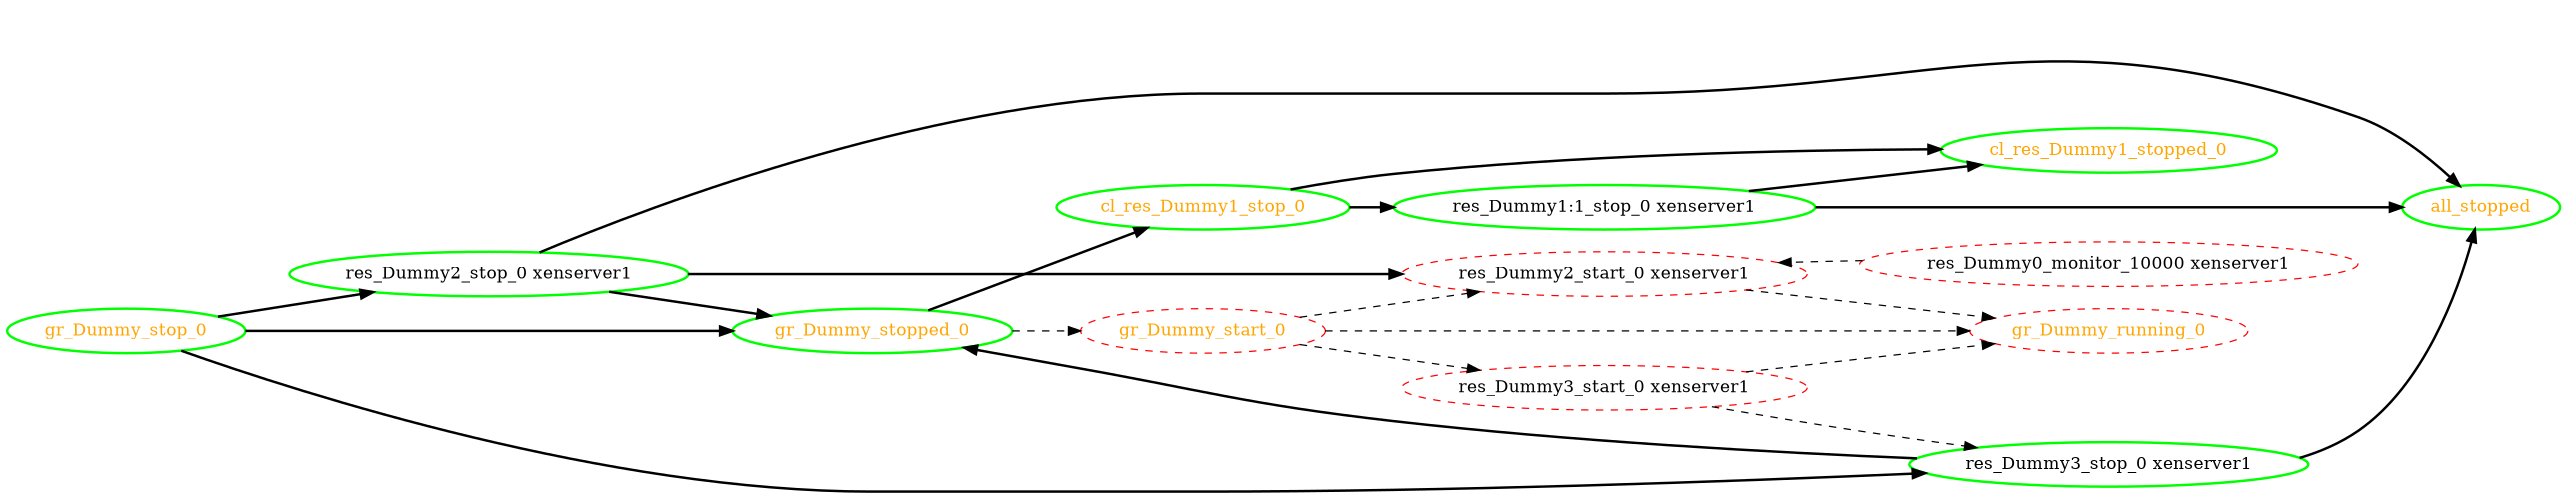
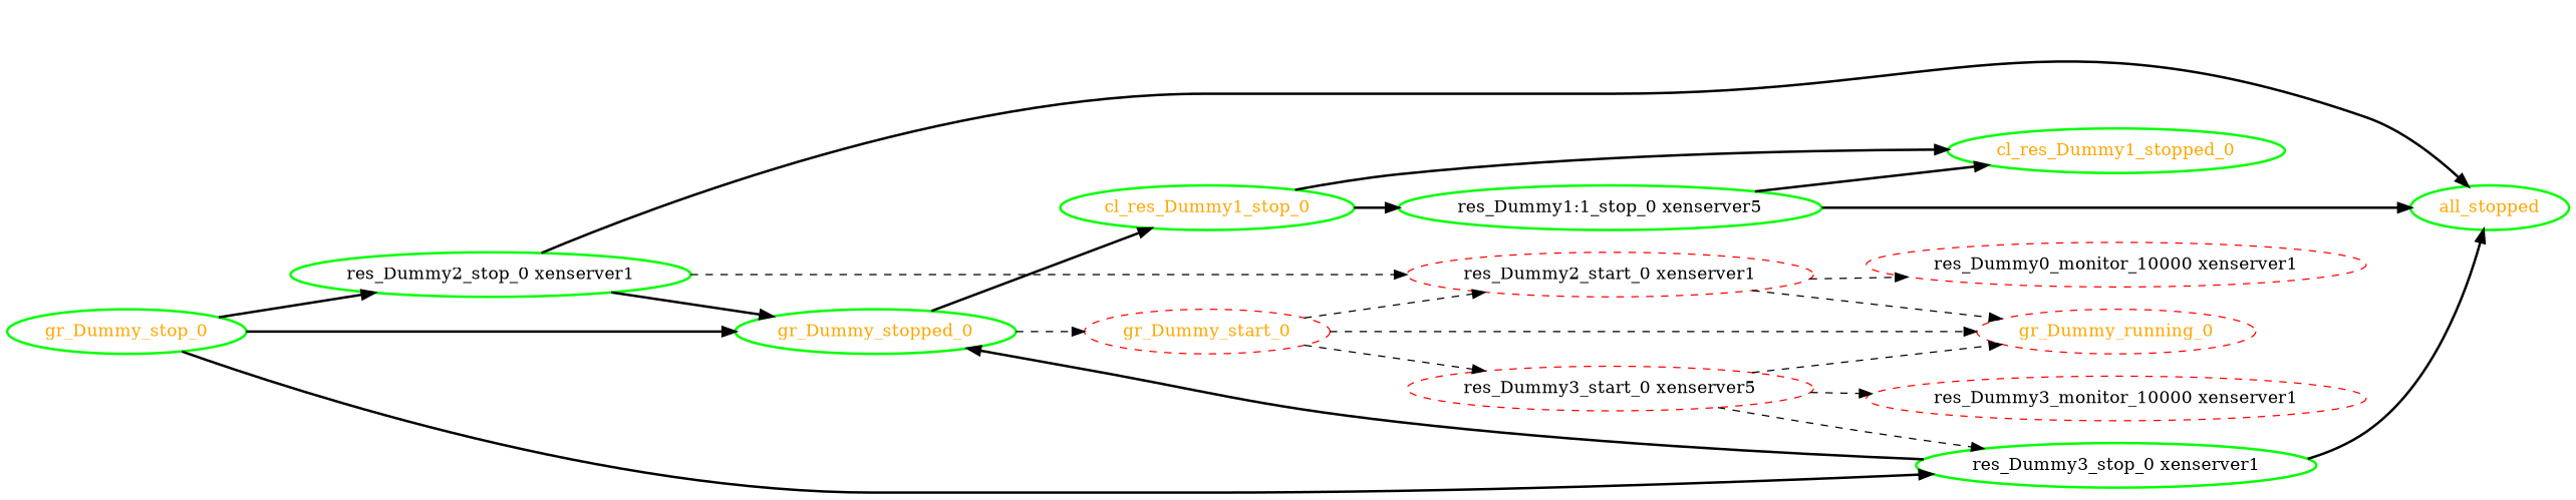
  digraph {
    rankdir=LR
    node [color=green fontcolor=orange style=bold]
    edge [style=bold]
    all_stopped
    cl_res_Dummy1_stop_0
    cl_res_Dummy1_stopped_0
-   "res_Dummy1:1_stop_0 xenserver1" [fontcolor=black]
+   "res_Dummy1:1_stop_0 xenserver1" [fontcolor=black label="res_Dummy1:1_stop_0 xenserver5"]
    gr_Dummy_running_0 [color=red style=dashed]
    gr_Dummy_start_0 [color=red style=dashed]
    "res_Dummy2_start_0 xenserver1" [color=red fontcolor=black style=dashed]
-   "res_Dummy3_start_0 xenserver1" [color=red fontcolor=black style=dashed]
+   "res_Dummy3_start_0 xenserver1" [color=red fontcolor=black style=dashed label="res_Dummy3_start_0 xenserver5"]
    n9 [color=red fontcolor=black label="res_Dummy0_monitor_10000 xenserver1" style=dashed]
+   "res_Dummy3_monitor_10000 xenserver1" [color=red fontcolor=black style=dashed]
    "res_Dummy3_stop_0 xenserver1" [fontcolor=black]
    gr_Dummy_stop_0
    gr_Dummy_stopped_0
    "res_Dummy2_stop_0 xenserver1" [fontcolor=black]
    cl_res_Dummy1_stop_0 -> cl_res_Dummy1_stopped_0
    cl_res_Dummy1_stop_0 -> "res_Dummy1:1_stop_0 xenserver1"
    "res_Dummy1:1_stop_0 xenserver1" -> all_stopped
    "res_Dummy1:1_stop_0 xenserver1" -> cl_res_Dummy1_stopped_0
    gr_Dummy_start_0 -> gr_Dummy_running_0 [style=dashed]
    gr_Dummy_start_0 -> "res_Dummy2_start_0 xenserver1" [style=dashed]
    gr_Dummy_start_0 -> "res_Dummy3_start_0 xenserver1" [style=dashed]
    "res_Dummy2_start_0 xenserver1" -> gr_Dummy_running_0 [style=dashed]
-   n9 -> "res_Dummy2_start_0 xenserver1" [style=dashed]
+   "res_Dummy2_start_0 xenserver1" -> n9 [style=dashed]
    "res_Dummy3_start_0 xenserver1" -> gr_Dummy_running_0 [style=dashed]
+   "res_Dummy3_start_0 xenserver1" -> "res_Dummy3_monitor_10000 xenserver1" [style=dashed]
    "res_Dummy3_start_0 xenserver1" -> "res_Dummy3_stop_0 xenserver1" [style=dashed]
    "res_Dummy3_stop_0 xenserver1" -> all_stopped
    "res_Dummy3_stop_0 xenserver1" -> gr_Dummy_stopped_0
    gr_Dummy_stop_0 -> "res_Dummy3_stop_0 xenserver1"
    gr_Dummy_stop_0 -> gr_Dummy_stopped_0
    gr_Dummy_stop_0 -> "res_Dummy2_stop_0 xenserver1"
    gr_Dummy_stopped_0 -> cl_res_Dummy1_stop_0
    gr_Dummy_stopped_0 -> gr_Dummy_start_0 [style=dashed]
    "res_Dummy2_stop_0 xenserver1" -> all_stopped
-   "res_Dummy2_stop_0 xenserver1" -> "res_Dummy2_start_0 xenserver1"
+   "res_Dummy2_stop_0 xenserver1" -> "res_Dummy2_start_0 xenserver1" [style=dashed]
    "res_Dummy2_stop_0 xenserver1" -> gr_Dummy_stopped_0
  }
